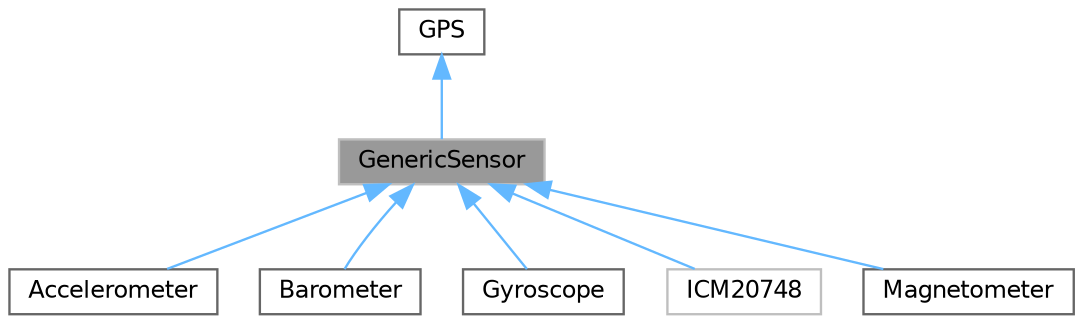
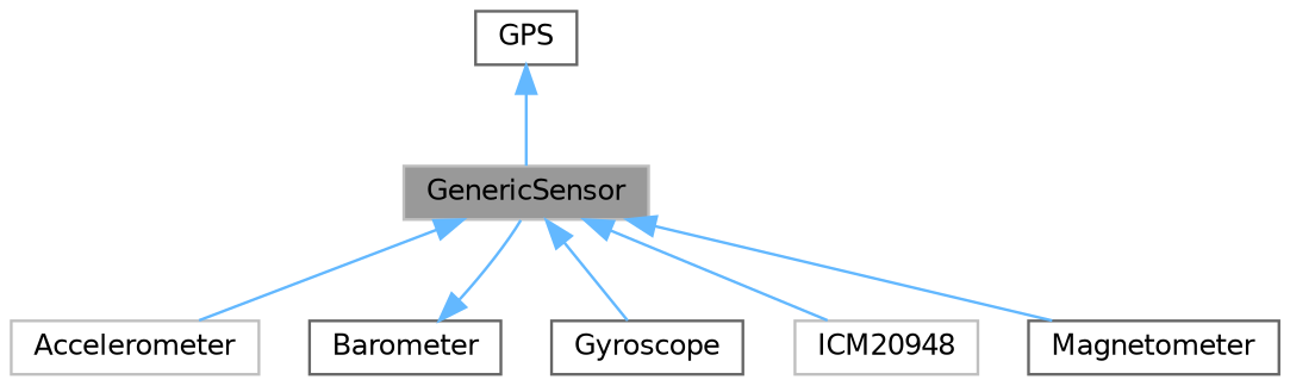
  digraph {
    node [color=gray40 fillcolor=white fontname=Helvetica fontsize=10 shape=box style=filled]
    edge [color=steelblue1 dir=back fontname=Helvetica fontsize=10 labelfontname=Helvetica labelfontsize=10 style=solid]
    n1 [color=grey75 fillcolor=grey60 fontcolor=black height=0.2 label=GenericSensor width=0.4]
-   n2 [height=0.2 label=Accelerometer width=0.4]
+   n2 [color=grey75 height=0.2 label=Accelerometer width=0.4]
    n3 [height=0.2 label=Barometer width=0.4]
    n4 [height=0.2 label=Gyroscope width=0.4]
-   n5 [color=grey75 height=0.2 label=ICM20748 width=0.4]
+   n5 [color=grey75 height=0.2 label=ICM20948 width=0.4]
    n6 [height=0.2 label=Magnetometer width=0.4]
    n7 [height=0.2 label=GPS width=0.4]
    n1 -> n2
-   n1 -> n3
+   n3 -> n1
    n1 -> n4
    n1 -> n5
    n1 -> n6
    n7 -> n1
  }
